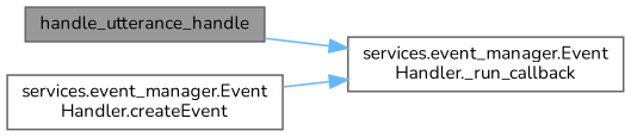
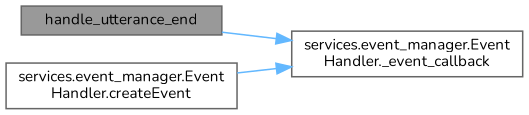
  digraph {
    fontname=Nunito
    rankdir=LR
    node [color=grey40 fillcolor=white fontname=Nunito fontsize=10 shape=box style=filled]
    edge [color=steelblue1 fontname=Nunito fontsize=10 labelfontname=Helvetica labelfontsize=10 style=solid]
-   n1 [color=gray40 fillcolor=grey60 fontcolor=black height=0.2 label=handle_utterance_handle width=0.4]
-   n2 [height=0.2 label="services.event_manager.Event\lHandler._run_callback" width=0.4]
+   n1 [color=gray40 fillcolor=grey60 fontcolor=black height=0.2 label=handle_utterance_end width=0.4]
+   n2 [height=0.2 label="services.event_manager.Event\lHandler._event_callback" width=0.4]
    n3 [height=0.2 label="services.event_manager.Event\lHandler.createEvent" width=0.4]
    n1 -> n2
    n3 -> n2
  }
